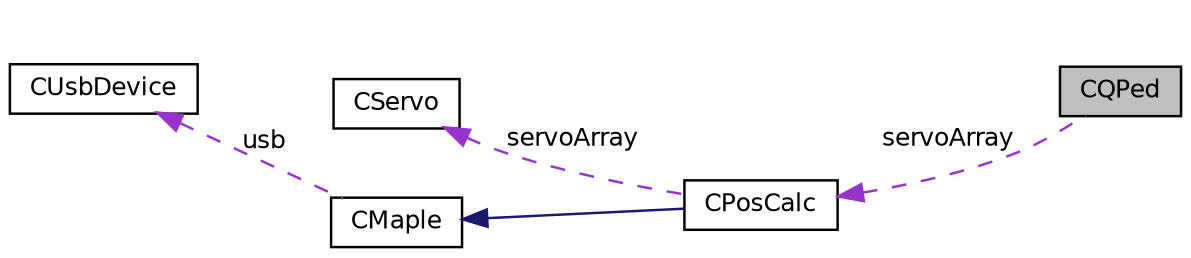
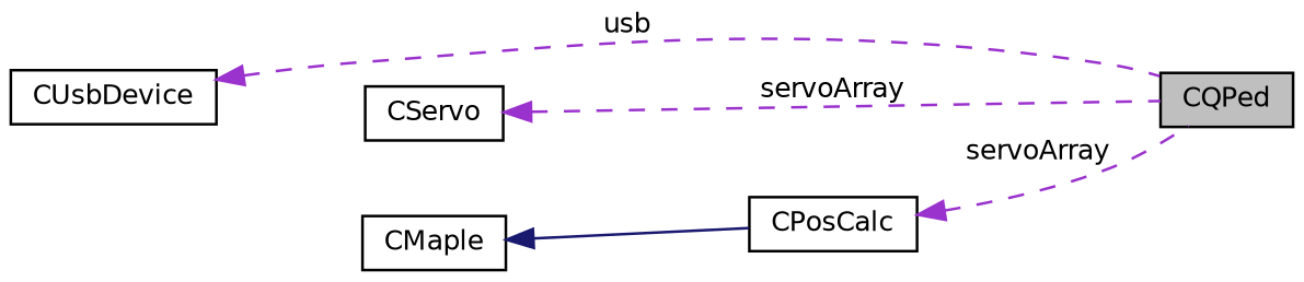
  digraph {
    rankdir=LR
    node [color=black fillcolor=white fontname=Helvetica fontsize=10 shape=record style=filled]
    edge [color=darkorchid3 dir=back fontname=Helvetica fontsize=10 labelfontname=Helvetica labelfontsize=10 style=dashed]
    n1 [fillcolor=grey75 fontcolor=black height=0.2 label=CQPed width=0.4]
    n2 [height=0.2 label=CServo width=0.4]
    n3 [height=0.2 label=CUsbDevice width=0.4]
    n4 [height=0.2 label=CPosCalc width=0.4]
    n5 [height=0.2 label=CMaple width=0.4]
-   n2 -> n4 [label=servoArray]
-   n3 -> n5 [label=usb]
+   n2 -> n1 [label=servoArray]
+   n3 -> n1 [label=usb]
    n4 -> n1 [label=servoArray]
    n5 -> n4 [color=midnightblue style=solid]
  }
